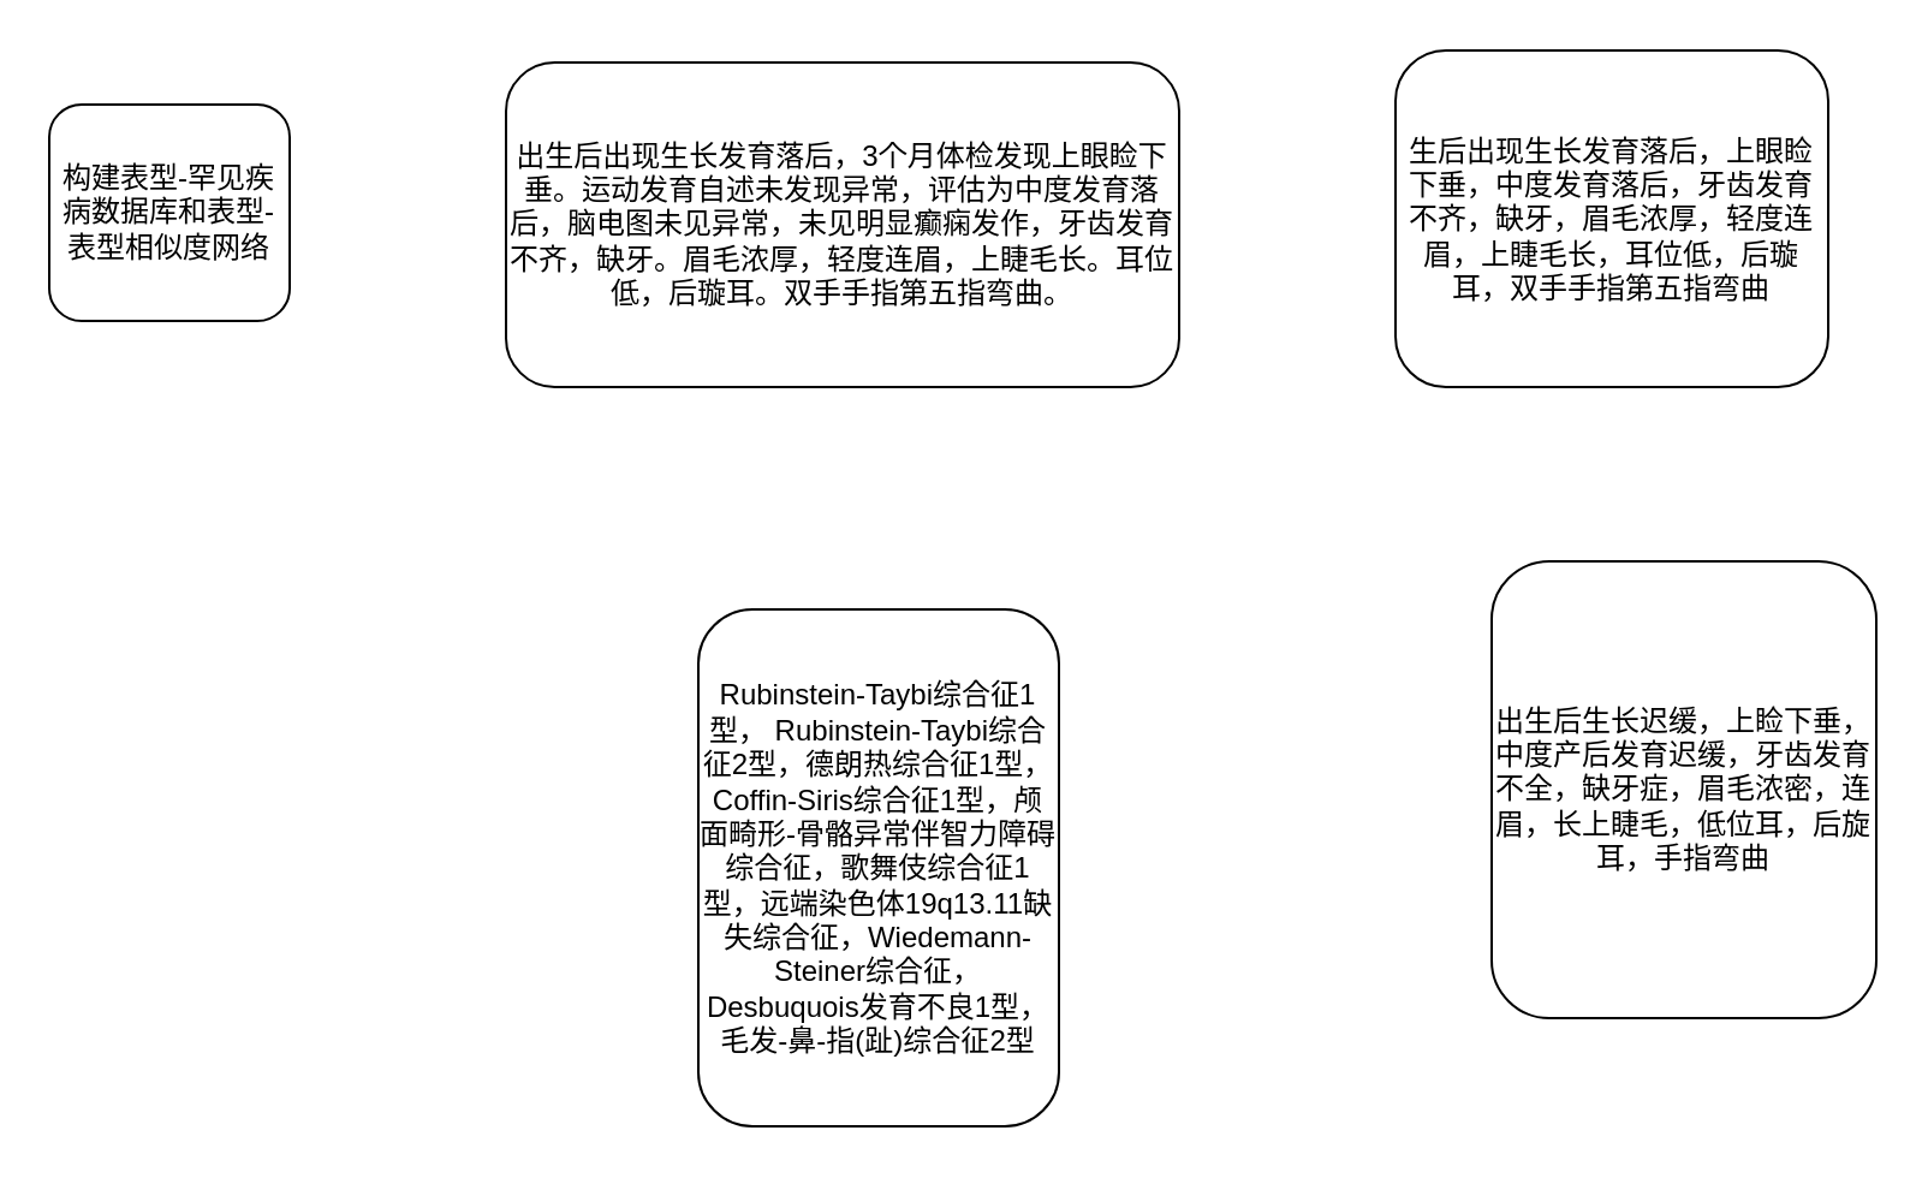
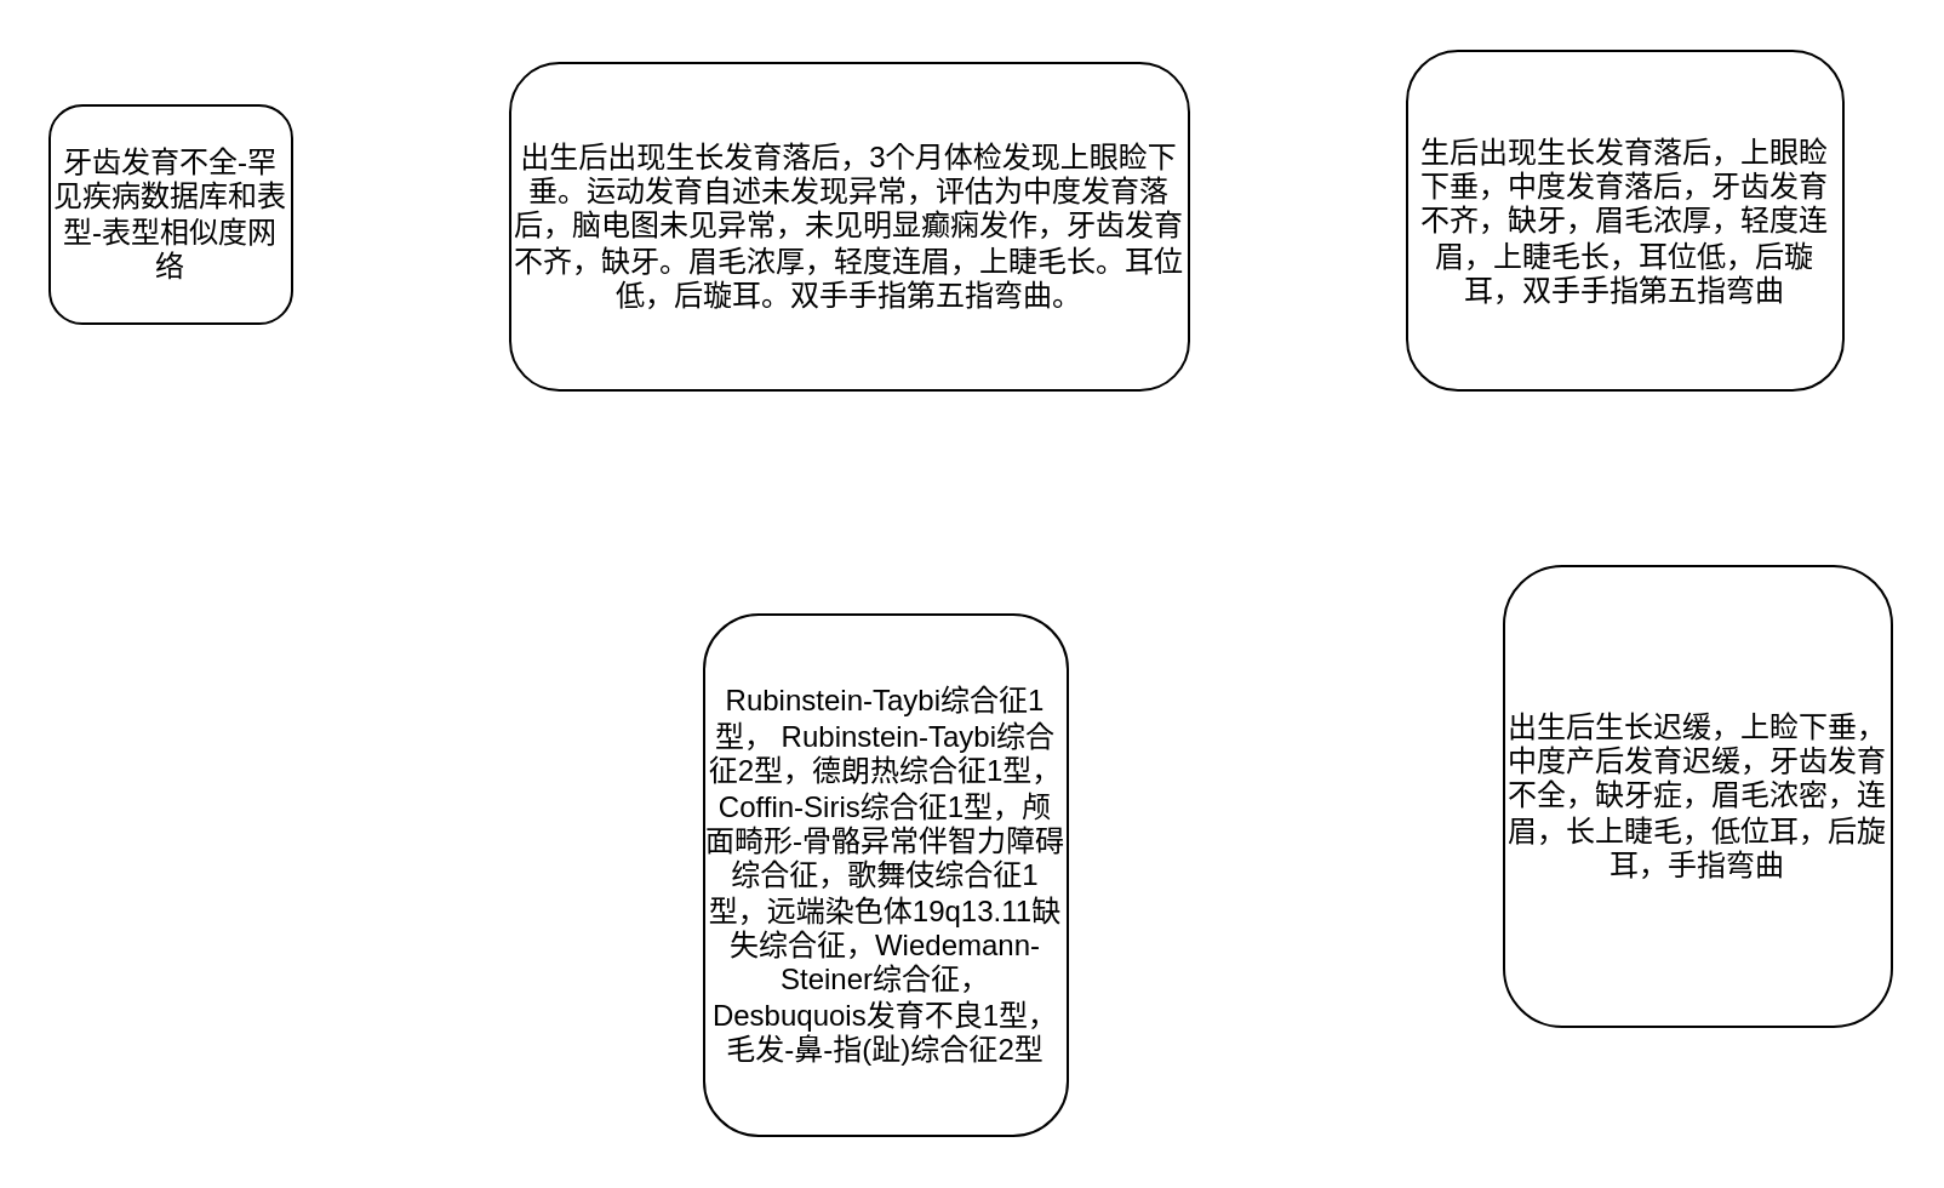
  <mxCell id="0" />
  <mxCell id="1" parent="0" />
- <mxCell id="2" value="构建表型-罕见疾病数据库和表型-表型相似度网络" style="rounded=1;whiteSpace=wrap;html=1;" vertex="1" parent="1"><mxGeometry x="20" y="43" width="100" height="90" as="geometry" /></mxCell>
+ <mxCell id="2" value="牙齿发育不全-罕见疾病数据库和表型-表型相似度网络" style="rounded=1;whiteSpace=wrap;html=1;" vertex="1" parent="1"><mxGeometry x="20" y="43" width="100" height="90" as="geometry" /></mxCell>
  <mxCell id="3" value="出生后出现生长发育落后，3个月体检发现上眼睑下垂。运动发育自述未发现异常，评估为中度发育落后，脑电图未见异常，未见明显癫痫发作，牙齿发育不齐，缺牙。眉毛浓厚，轻度连眉，上睫毛长。耳位低，后璇耳。双手手指第五指弯曲。" style="rounded=1;whiteSpace=wrap;html=1;" vertex="1" parent="1"><mxGeometry x="210" y="25.5" width="280" height="135" as="geometry" /></mxCell>
  <mxCell id="4" value="&lt;p class=&quot;MsoNormal&quot;&gt;生后出现生长发育落后，上眼睑下垂，中度发育落后，牙齿发育不齐，缺牙，眉毛浓厚，轻度连眉，上睫毛长，耳位低，后璇耳，双手手指第五指弯曲&lt;/p&gt;" style="rounded=1;whiteSpace=wrap;html=1;" vertex="1" parent="1"><mxGeometry x="580" y="20.5" width="180" height="140" as="geometry" /></mxCell>
  <mxCell id="5" value="&lt;p class=&quot;MsoNormal&quot;&gt;&lt;font style=&quot;font-size: 12px;&quot;&gt;出生后生长迟缓，上睑下垂，中度产后发育迟缓，牙齿发育不全，缺牙症，眉毛浓密，连眉，长上睫毛，低位耳，后旋耳，&lt;font style=&quot;&quot;&gt;手指弯曲&lt;/font&gt;&lt;/font&gt;&lt;/p&gt;" style="rounded=1;whiteSpace=wrap;html=1;" vertex="1" parent="1"><mxGeometry x="620" y="233" width="160" height="190" as="geometry" /></mxCell>
  <mxCell id="6" value="&lt;p class=&quot;MsoNormal&quot;&gt;&lt;font style=&quot;font-size: 12px;&quot;&gt;Rubinstein-Taybi综合征1型，&amp;nbsp;Rubinstein-Taybi综合征2型，德朗热综合征1型，Coffin-Siris综合征1型，颅面畸形-骨骼异常伴智力障碍综合征，歌舞伎综合征1型，远端染色体19q13.11缺失综合征，Wiedemann-Steiner综合征，Desbuquois发育不良1型，&lt;font style=&quot;&quot;&gt;毛发&lt;/font&gt;&lt;font style=&quot;&quot;&gt;-&lt;/font&gt;&lt;font style=&quot;&quot;&gt;鼻&lt;/font&gt;&lt;font style=&quot;&quot;&gt;-&lt;/font&gt;&lt;font style=&quot;&quot;&gt;指&lt;/font&gt;&lt;font style=&quot;&quot;&gt;(&lt;/font&gt;&lt;font style=&quot;&quot;&gt;趾&lt;/font&gt;&lt;font style=&quot;&quot;&gt;)&lt;/font&gt;&lt;font style=&quot;&quot;&gt;综合征&lt;/font&gt;&lt;font style=&quot;&quot;&gt;2&lt;/font&gt;&lt;font style=&quot;&quot;&gt;型&lt;/font&gt;&lt;/font&gt;&lt;/p&gt;" style="rounded=1;whiteSpace=wrap;html=1;" vertex="1" parent="1"><mxGeometry x="290" y="253" width="150" height="215" as="geometry" /></mxCell>
